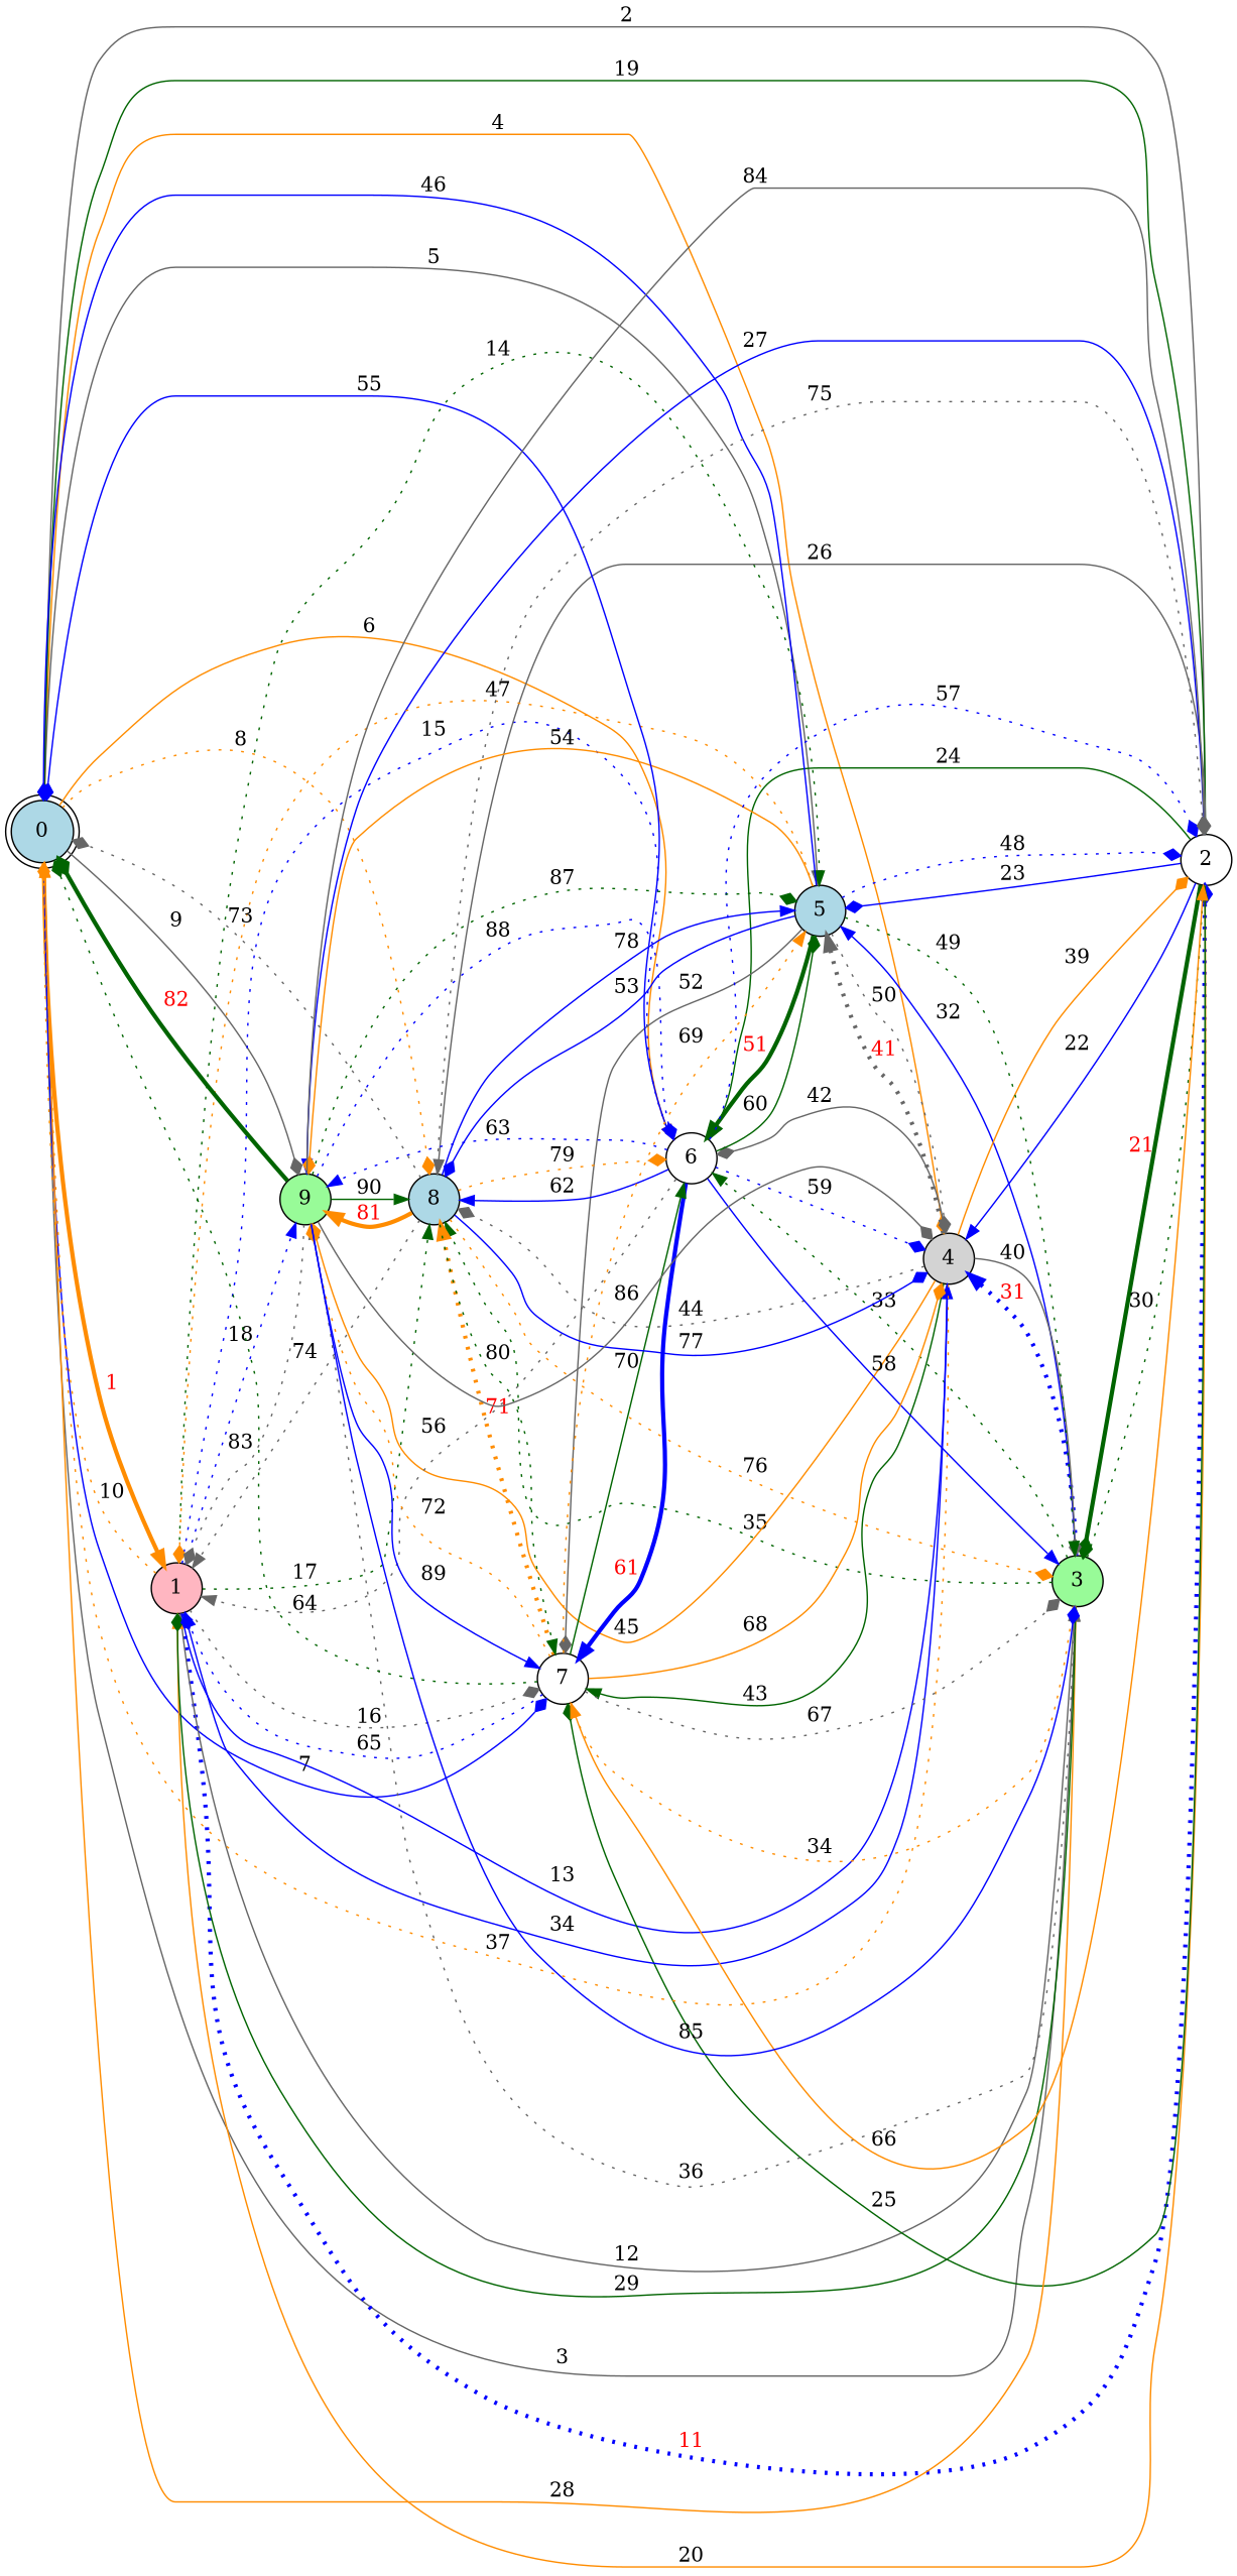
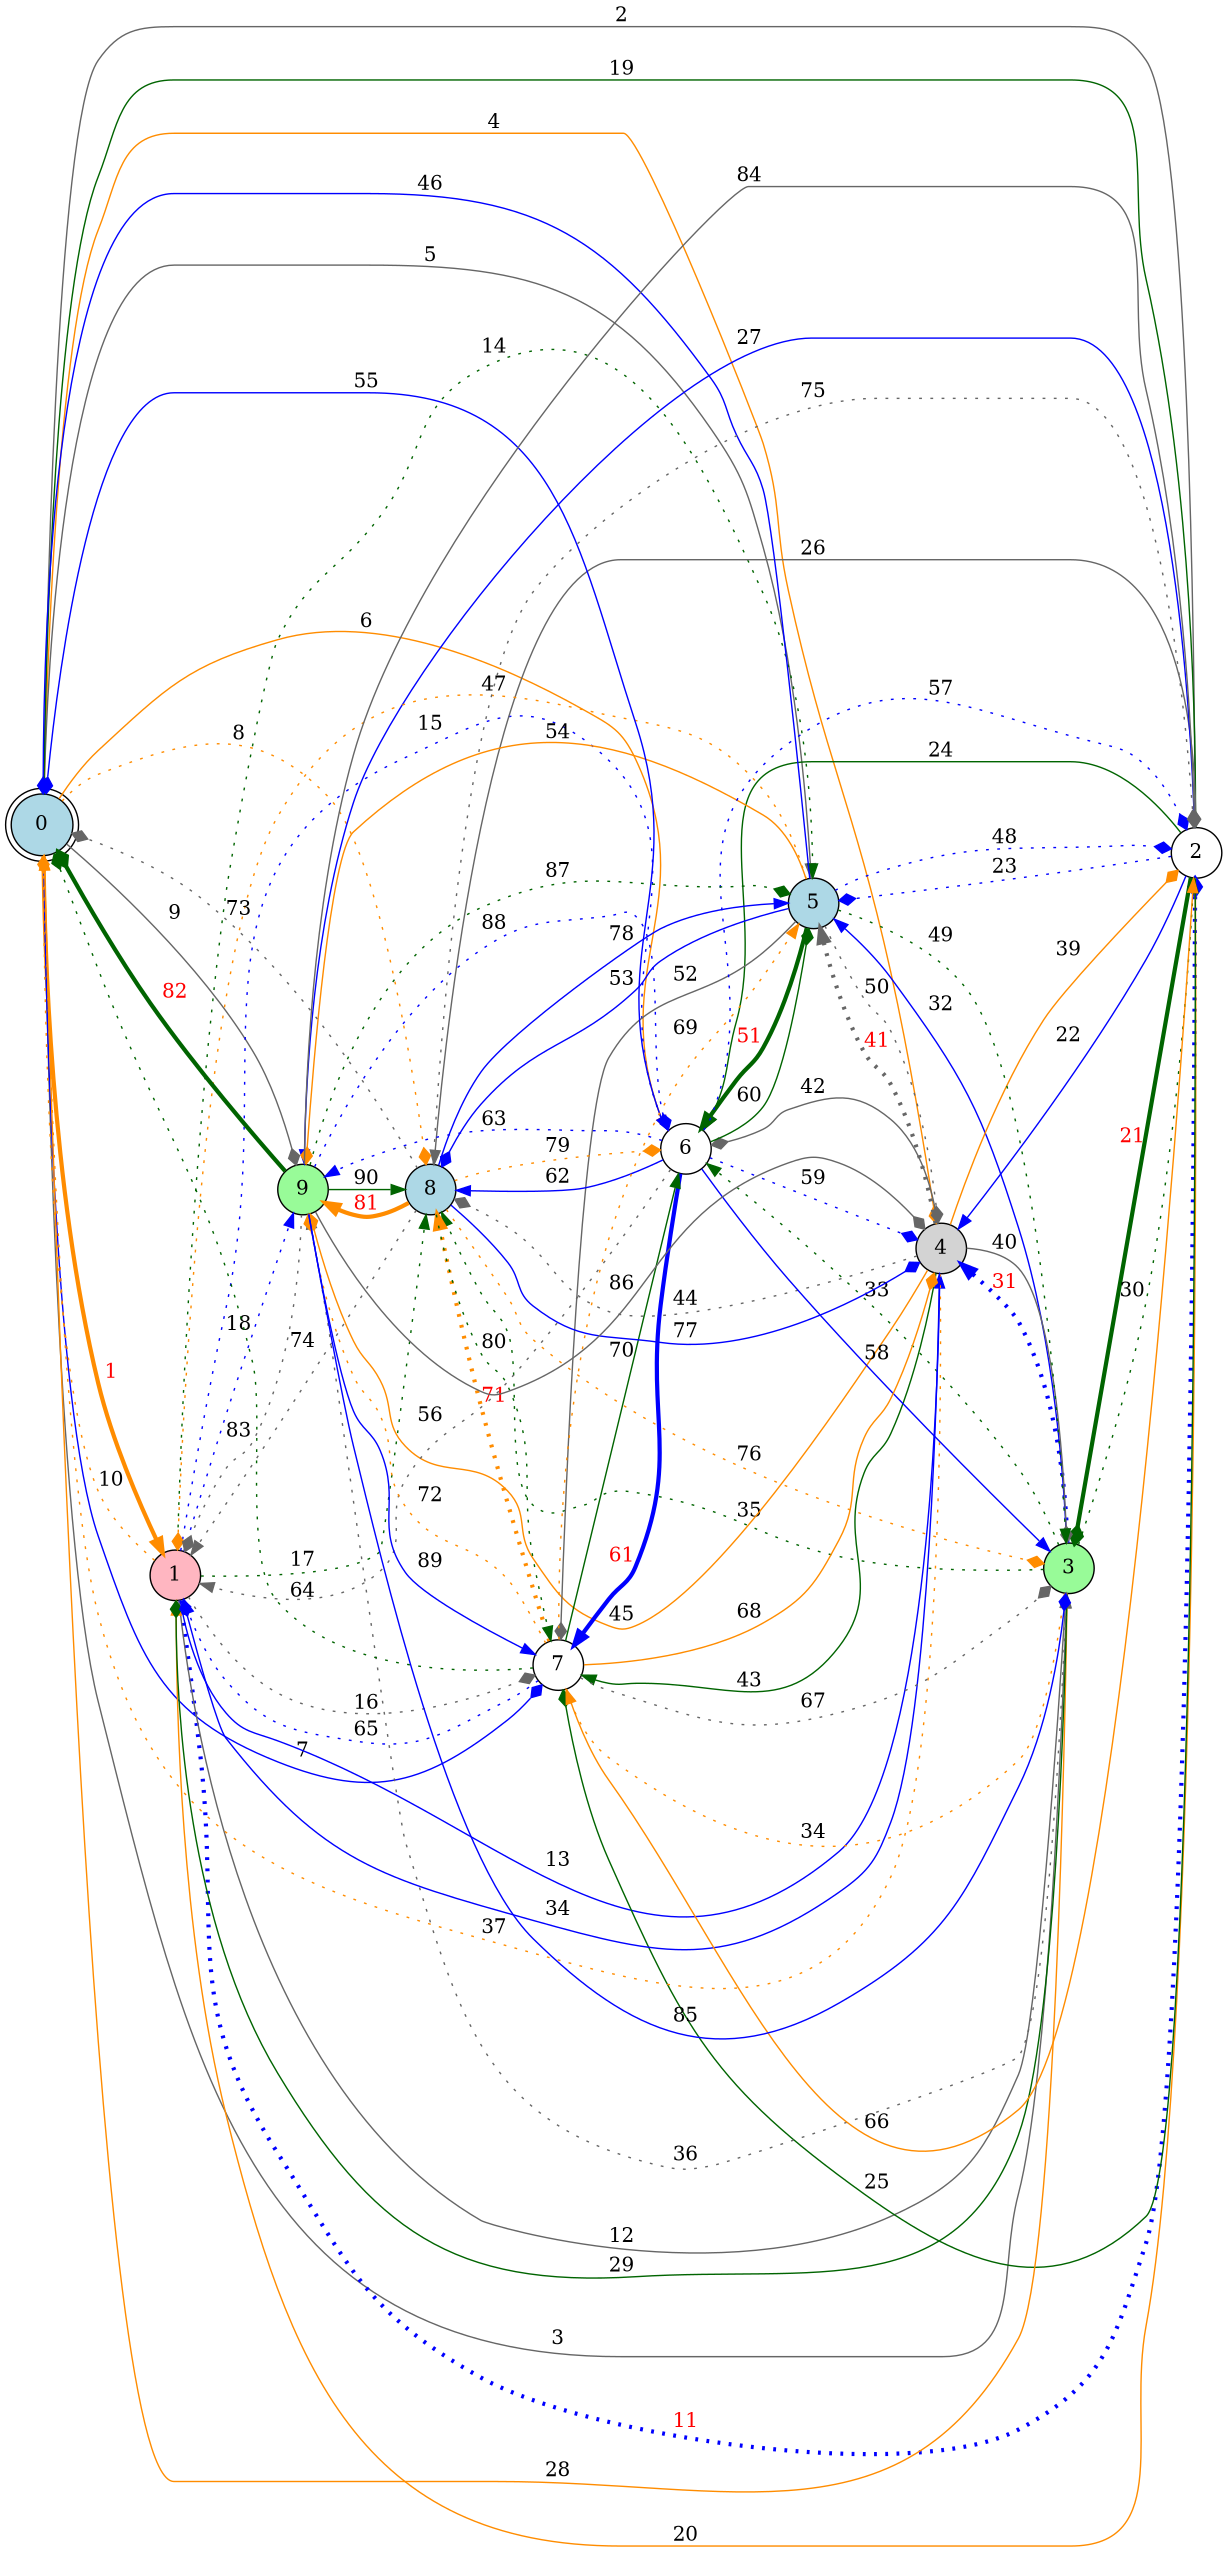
  digraph {
    mindist=2.5
    rankdir=LR
    splines=true
    node [fillcolor=lightblue shape=circle style=filled]
    edge [arrowhead=diamond color=blue style=solid]
    0 [peripheries=2]
    1 [fillcolor=lightpink]
    2 [fillcolor=white]
    3 [fillcolor=palegreen]
    4 [fillcolor=lightgrey]
    5
    6 [fillcolor=white]
    7 [fillcolor=white]
    8
    9 [fillcolor=palegreen]
    0 -> 1 [arrowhead=normal color=darkorange fontcolor=red label=1 penwidth=3.0]
    0 -> 2 [color=gray40 label=2]
    0 -> 3 [arrowhead=normal color=gray40 label=3]
    0 -> 4 [color=darkorange label=4]
    0 -> 5 [arrowhead=normal color=gray40 label=5]
    0 -> 6 [arrowhead=normal color=darkorange label=6]
    0 -> 7 [label=7]
    0 -> 8 [color=darkorange label=8 style=dotted]
    0 -> 9 [color=gray40 label=9]
    1 -> 0 [color=darkorange label=10 style=dotted]
    1 -> 2 [fontcolor=red label=11 penwidth=3.0 style=dotted]
    1 -> 3 [arrowhead=normal color=gray40 label=12]
    1 -> 4 [arrowhead=normal label=13]
    1 -> 5 [arrowhead=normal color=darkgreen label=14 style=dotted]
    1 -> 6 [arrowhead=normal label=15 style=dotted]
    1 -> 7 [color=gray40 label=16 style=dotted]
    1 -> 8 [arrowhead=normal color=darkgreen label=17 style=dotted]
    1 -> 9 [arrowhead=normal label=18 style=dotted]
    2 -> 0 [color=darkgreen label=19]
    2 -> 1 [arrowhead=normal color=darkorange label=20]
    2 -> 3 [color=darkgreen fontcolor=red label=21 penwidth=3.0]
    2 -> 4 [arrowhead=normal label=22]
-   2 -> 5 [label=23]
+   2 -> 5 [label=23 style=dotted]
    2 -> 6 [arrowhead=normal color=darkgreen label=24]
    2 -> 7 [color=darkgreen label=25]
    2 -> 8 [arrowhead=normal color=gray40 label=26]
    2 -> 9 [arrowhead=normal label=27]
    3 -> 0 [arrowhead=normal color=darkorange label=28]
    3 -> 1 [color=darkgreen label=29]
    3 -> 2 [arrowhead=normal color=darkgreen label=30 style=dotted]
    3 -> 4 [arrowhead=normal fontcolor=red label=31 penwidth=3.0 style=dotted]
    3 -> 5 [arrowhead=normal label=32]
    3 -> 6 [arrowhead=normal color=darkgreen label=33 style=dotted]
    3 -> 7 [arrowhead=normal color=darkorange label=34 style=dotted]
    3 -> 8 [arrowhead=normal color=darkgreen label=35 style=dotted]
    3 -> 9 [arrowhead=normal color=gray40 label=36 style=dotted]
    4 -> 0 [arrowhead=normal color=darkorange label=37 style=dotted]
    4 -> 1 [label=34]
    4 -> 2 [color=darkorange label=39]
    4 -> 3 [color=gray40 label=40]
    4 -> 5 [arrowhead=normal color=gray40 fontcolor=red label=41 penwidth=3.0 style=dotted]
    4 -> 6 [color=gray40 label=42]
    4 -> 7 [arrowhead=normal color=darkgreen label=43]
    4 -> 8 [color=gray40 label=44 style=dotted]
    4 -> 9 [color=darkorange label=45]
    5 -> 0 [label=46]
    5 -> 1 [color=darkorange label=47 style=dotted]
    5 -> 2 [label=48 style=dotted]
    5 -> 3 [arrowhead=normal color=darkgreen label=49 style=dotted]
    5 -> 4 [color=gray40 label=50 style=dotted]
    5 -> 6 [arrowhead=normal color=darkgreen fontcolor=red label=51 penwidth=3.0]
    5 -> 7 [color=gray40 label=52]
    5 -> 8 [label=53]
    5 -> 9 [color=darkorange label=54]
    6 -> 0 [label=55]
    6 -> 1 [arrowhead=normal color=gray40 label=56 style=dotted]
    6 -> 2 [label=57 style=dotted]
    6 -> 3 [arrowhead=normal label=58]
    6 -> 4 [label=59 style=dotted]
    6 -> 5 [color=darkgreen label=60]
    6 -> 7 [arrowhead=normal fontcolor=red label=61 penwidth=3.0]
    6 -> 8 [arrowhead=normal label=62]
    6 -> 9 [arrowhead=normal label=63 style=dotted]
    7 -> 0 [color=darkgreen label=64 style=dotted]
    7 -> 1 [arrowhead=normal label=65 style=dotted]
    7 -> 2 [arrowhead=normal color=darkorange label=66]
    7 -> 3 [color=gray40 label=67 style=dotted]
    7 -> 4 [color=darkorange label=68]
    7 -> 5 [arrowhead=normal color=darkorange label=69 style=dotted]
    7 -> 6 [arrowhead=normal color=darkgreen label=70]
    7 -> 8 [arrowhead=normal color=darkorange fontcolor=red label=71 penwidth=3.0 style=dotted]
    7 -> 9 [color=darkorange label=72 style=dotted]
    8 -> 0 [color=gray40 label=73 style=dotted]
    8 -> 1 [arrowhead=normal color=gray40 label=74 style=dotted]
    8 -> 2 [color=gray40 label=75 style=dotted]
    8 -> 3 [color=darkorange label=76 style=dotted]
    8 -> 4 [label=77]
    8 -> 5 [arrowhead=normal label=78]
    8 -> 6 [color=darkorange label=79 style=dotted]
    8 -> 7 [arrowhead=normal color=darkgreen label=80 style=dotted]
    8 -> 9 [arrowhead=normal color=darkorange fontcolor=red label=81 penwidth=3.0]
    9 -> 0 [color=darkgreen fontcolor=red label=82 penwidth=3.0]
    9 -> 1 [color=gray40 label=83 style=dotted]
    9 -> 2 [color=gray40 label=84]
    9 -> 3 [label=85]
    9 -> 4 [color=gray40 label=86]
    9 -> 5 [color=darkgreen label=87 style=dotted]
    9 -> 6 [label=88 style=dotted]
    9 -> 7 [arrowhead=normal label=89]
    9 -> 8 [arrowhead=normal color=darkgreen label=90]
  }
